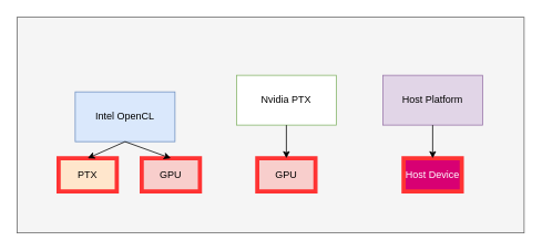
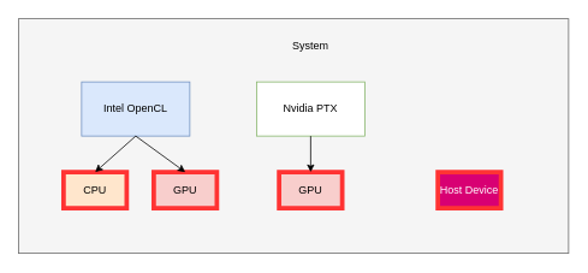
  <mxCell id="0" />
  <mxCell id="1" parent="0" />
  <mxCell id="2" value="" style="rounded=0;whiteSpace=wrap;html=1;fillColor=#f5f5f5;strokeColor=#666666;fontColor=#333333;" vertex="1" parent="1"><mxGeometry x="20" y="20" width="610" height="260" as="geometry" /></mxCell>
- <mxCell id="3" value="Intel OpenCL" style="rounded=0;whiteSpace=wrap;html=1;fillColor=#dae8fc;strokeColor=#6c8ebf;strokeWidth=1;" vertex="1" parent="1"><mxGeometry x="90" y="110" width="120" height="60" as="geometry" /></mxCell>
+ <mxCell id="3" value="Intel OpenCL" style="rounded=0;whiteSpace=wrap;html=1;fillColor=#dae8fc;strokeColor=#6c8ebf;strokeWidth=1;" vertex="1" parent="1"><mxGeometry x="90" y="90" width="120" height="60" as="geometry" /></mxCell>
  <mxCell id="4" value="Nvidia PTX" style="rounded=0;whiteSpace=wrap;html=1;fillColor=#ffffff;strokeColor=#82b366;strokeWidth=1;" vertex="1" parent="1"><mxGeometry x="284" y="90" width="120" height="60" as="geometry" /></mxCell>
- <mxCell id="5" value="PTX" style="rounded=0;whiteSpace=wrap;html=1;fillColor=#ffe6cc;strokeWidth=5;strokeColor=#FF3333;" vertex="1" parent="1"><mxGeometry x="70" y="190" width="70" height="40" as="geometry" /></mxCell>
+ <mxCell id="5" value="CPU" style="rounded=0;whiteSpace=wrap;html=1;fillColor=#ffe6cc;strokeWidth=5;strokeColor=#FF3333;" vertex="1" parent="1"><mxGeometry x="70" y="190" width="70" height="40" as="geometry" /></mxCell>
  <mxCell id="6" value="GPU" style="rounded=0;whiteSpace=wrap;html=1;fillColor=#f8cecc;strokeWidth=5;strokeColor=#FF3333;" vertex="1" parent="1"><mxGeometry x="170" y="190" width="70" height="40" as="geometry" /></mxCell>
  <mxCell id="7" value="GPU" style="rounded=0;whiteSpace=wrap;html=1;fillColor=#f8cecc;strokeWidth=5;strokeColor=#FF3333;" vertex="1" parent="1"><mxGeometry x="309" y="190" width="70" height="40" as="geometry" /></mxCell>
  <mxCell id="8" value="" style="endArrow=classic;html=1;" edge="1" parent="1" source="4" target="7"><mxGeometry width="50" height="50" relative="1" as="geometry"><mxPoint x="324" y="330" as="sourcePoint" /><mxPoint x="374" y="280" as="targetPoint" /></mxGeometry></mxCell>
  <mxCell id="9" value="" style="endArrow=classic;html=1;exitX=0.5;exitY=1;exitDx=0;exitDy=0;entryX=0.5;entryY=0;entryDx=0;entryDy=0;" edge="1" parent="1" source="3" target="6"><mxGeometry width="50" height="50" relative="1" as="geometry"><mxPoint x="380" y="330" as="sourcePoint" /><mxPoint x="430" y="280" as="targetPoint" /></mxGeometry></mxCell>
  <mxCell id="10" value="" style="endArrow=classic;html=1;entryX=0.5;entryY=0;entryDx=0;entryDy=0;exitX=0.5;exitY=1;exitDx=0;exitDy=0;" edge="1" parent="1" source="3" target="5"><mxGeometry width="50" height="50" relative="1" as="geometry"><mxPoint x="160" y="160" as="sourcePoint" /><mxPoint x="196.667" y="200" as="targetPoint" /></mxGeometry></mxCell>
- <mxCell id="12" value="Host Platform" style="rounded=0;whiteSpace=wrap;html=1;fillColor=#e1d5e7;strokeColor=#9673a6;strokeWidth=1;" vertex="1" parent="1"><mxGeometry x="460" y="90" width="120" height="60" as="geometry" /></mxCell>
+ <mxCell id="11" value="System" style="text;html=1;strokeColor=none;fillColor=none;align=center;verticalAlign=middle;whiteSpace=wrap;rounded=0;" vertex="1" parent="1"><mxGeometry x="324" y="40" width="40" height="20" as="geometry" /></mxCell>
  <mxCell id="13" value="Host Device" style="rounded=0;whiteSpace=wrap;html=1;fillColor=#d80073;fontColor=#ffffff;strokeWidth=5;strokeColor=#FF3333;" vertex="1" parent="1"><mxGeometry x="485" y="190" width="70" height="40" as="geometry" /></mxCell>
- <mxCell id="14" value="" style="endArrow=classic;html=1;" edge="1" parent="1" source="12" target="13"><mxGeometry width="50" height="50" relative="1" as="geometry"><mxPoint x="500" y="330" as="sourcePoint" /><mxPoint x="550" y="280" as="targetPoint" /></mxGeometry></mxCell>
